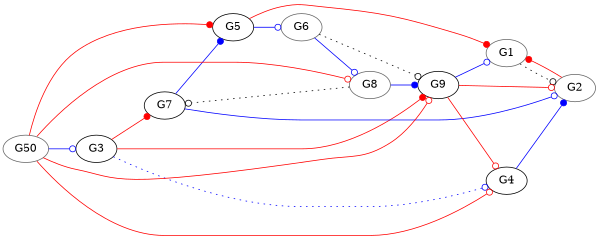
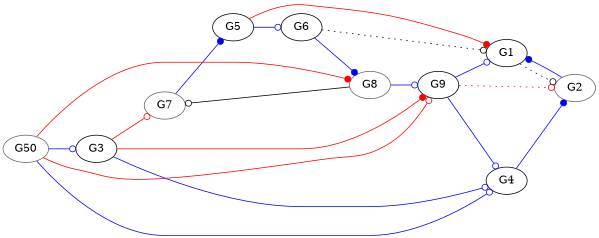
  digraph {
    rankdir=LR
    node [color=black]
    edge [arrowhead=odot color=red]
-   n1 [color=gray40 label=G1]
+   n1 [label=G1]
    n2 [color=gray40 label=G2]
    n3 [label=G3]
    n4 [label=G4]
-   n5 [label=G7]
+   n5 [color=gray40 label=G7]
    n6 [label=G9]
    n7 [label=G5]
-   n8 [color=gray40 label=G6]
+   n8 [label=G6]
    n9 [color=gray40 label=G8]
    n10 [color=gray40 label=G50]
    n1 -> n2 [style=dotted color=""]
-   n2 -> n1 [arrowhead=dot]
-   n3 -> n4 [color=blue style=dotted]
-   n3 -> n5 [arrowhead=dot]
+   n2 -> n1 [arrowhead=dot color=blue]
+   n3 -> n4 [color=blue]
+   n3 -> n5
    n3 -> n6 [arrowhead=dot]
    n4 -> n2 [arrowhead=dot color=blue]
-   n5 -> n2 [color=blue]
    n5 -> n7 [arrowhead=dot color=blue]
    n6 -> n1 [color=blue]
-   n6 -> n2
-   n6 -> n4
+   n6 -> n2 [style=dotted]
+   n6 -> n4 [color=blue]
    n7 -> n1 [arrowhead=dot]
    n7 -> n8 [color=blue]
-   n8 -> n6 [style=dotted color=""]
-   n8 -> n9 [color=blue]
-   n9 -> n5 [style=dotted color=""]
-   n9 -> n6 [arrowhead=dot color=blue]
+   n8 -> n1 [style=dotted color=""]
+   n8 -> n9 [arrowhead=dot color=blue]
+   n9 -> n5 [style=solid color=""]
+   n9 -> n6 [color=blue]
    n10 -> n3 [color=blue]
-   n10 -> n4
+   n10 -> n4 [color=blue]
    n10 -> n6
-   n10 -> n7 [arrowhead=dot]
-   n10 -> n9
+   n10 -> n9 [arrowhead=dot]
  }
